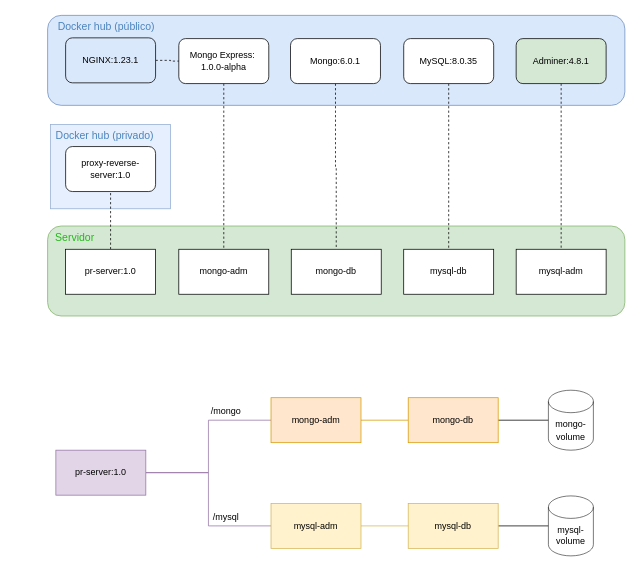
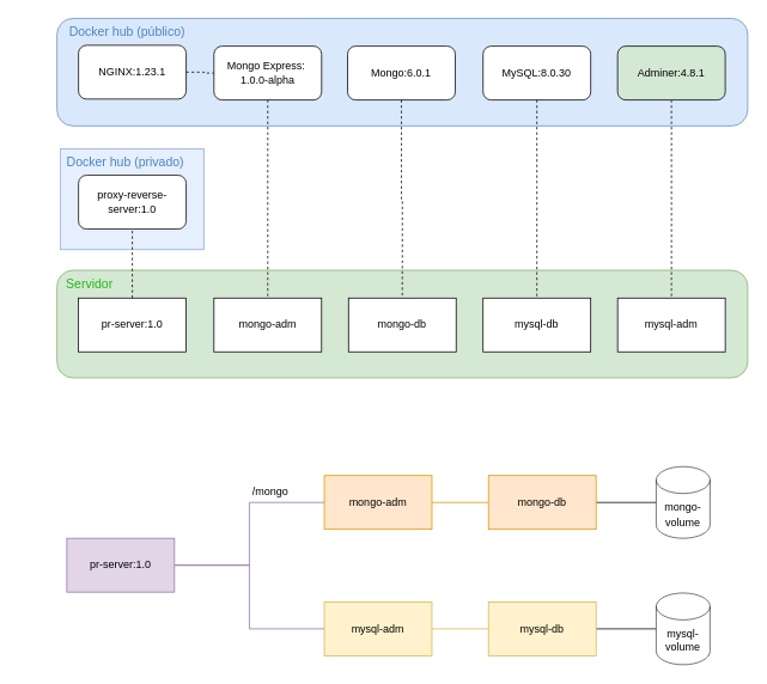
  <mxCell id="0" />
  <mxCell id="1" parent="0" />
  <mxCell id="2" value="" style="rounded=1;whiteSpace=wrap;html=1;fillColor=#dae8fc;strokeColor=#6c8ebf;" vertex="1" parent="1"><mxGeometry x="63" y="20" width="770" height="120" as="geometry" /></mxCell>
  <mxCell id="3" value="" style="rounded=1;whiteSpace=wrap;html=1;fillColor=#d5e8d4;strokeColor=#82b366;" vertex="1" parent="1"><mxGeometry x="63" y="301" width="770" height="120" as="geometry" /></mxCell>
  <mxCell id="4" value="mysql-adm" style="rounded=0;whiteSpace=wrap;html=1;" vertex="1" parent="1"><mxGeometry x="688" y="332" width="120" height="60" as="geometry" /></mxCell>
  <mxCell id="5" value="mongo-adm" style="rounded=0;whiteSpace=wrap;html=1;" vertex="1" parent="1"><mxGeometry x="238" y="332" width="120" height="60" as="geometry" /></mxCell>
  <mxCell id="6" value="mysql-db" style="rounded=0;whiteSpace=wrap;html=1;" vertex="1" parent="1"><mxGeometry x="538" y="332" width="120" height="60" as="geometry" /></mxCell>
  <mxCell id="7" value="mongo-db" style="rounded=0;whiteSpace=wrap;html=1;" vertex="1" parent="1"><mxGeometry x="388" y="332" width="120" height="60" as="geometry" /></mxCell>
  <mxCell id="8" style="edgeStyle=orthogonalEdgeStyle;rounded=0;orthogonalLoop=1;jettySize=auto;html=1;dashed=1;fontSize=14;fontColor=#AD9445;endArrow=none;endFill=0;" edge="1" parent="1" source="9" target="7"><mxGeometry relative="1" as="geometry" /></mxCell>
  <mxCell id="9" value="Mongo:6.0.1" style="rounded=1;whiteSpace=wrap;html=1;" vertex="1" parent="1"><mxGeometry x="387" y="51" width="120" height="60" as="geometry" /></mxCell>
  <mxCell id="10" style="edgeStyle=orthogonalEdgeStyle;rounded=0;orthogonalLoop=1;jettySize=auto;html=1;entryX=0.5;entryY=0;entryDx=0;entryDy=0;dashed=1;fontSize=14;fontColor=#AD9445;endArrow=none;endFill=0;" edge="1" parent="1" source="11" target="5"><mxGeometry relative="1" as="geometry" /></mxCell>
  <mxCell id="11" value="Mongo Express:&amp;nbsp; 1.0.0-alpha" style="rounded=1;whiteSpace=wrap;html=1;" vertex="1" parent="1"><mxGeometry x="238" y="51" width="120" height="60" as="geometry" /></mxCell>
  <mxCell id="12" style="edgeStyle=orthogonalEdgeStyle;rounded=0;orthogonalLoop=1;jettySize=auto;html=1;dashed=1;fontSize=14;fontColor=#AD9445;endArrow=none;endFill=0;" edge="1" parent="1" source="13" target="6"><mxGeometry relative="1" as="geometry" /></mxCell>
- <mxCell id="13" value="MySQL:8.0.35" style="rounded=1;whiteSpace=wrap;html=1;" vertex="1" parent="1"><mxGeometry x="538" y="51" width="120" height="60" as="geometry" /></mxCell>
+ <mxCell id="13" value="MySQL:8.0.30" style="rounded=1;whiteSpace=wrap;html=1;" vertex="1" parent="1"><mxGeometry x="538" y="51" width="120" height="60" as="geometry" /></mxCell>
  <mxCell id="14" style="edgeStyle=orthogonalEdgeStyle;rounded=0;orthogonalLoop=1;jettySize=auto;html=1;dashed=1;fontSize=14;fontColor=#AD9445;endArrow=none;endFill=0;" edge="1" parent="1" source="15" target="4"><mxGeometry relative="1" as="geometry" /></mxCell>
  <mxCell id="15" value="Adminer:4.8.1" style="rounded=1;whiteSpace=wrap;html=1;fillColor=#d5e8d4;" vertex="1" parent="1"><mxGeometry x="688" y="51" width="120" height="60" as="geometry" /></mxCell>
  <mxCell id="16" style="edgeStyle=orthogonalEdgeStyle;rounded=0;orthogonalLoop=1;jettySize=auto;html=1;entryX=0;entryY=0.5;entryDx=0;entryDy=0;endArrow=none;endFill=0;fillColor=#e1d5e7;strokeColor=#9673a6;" edge="1" parent="1" source="18" target="20"><mxGeometry relative="1" as="geometry" /></mxCell>
  <mxCell id="17" style="edgeStyle=orthogonalEdgeStyle;rounded=0;orthogonalLoop=1;jettySize=auto;html=1;entryX=0;entryY=0.5;entryDx=0;entryDy=0;endArrow=none;endFill=0;fillColor=#e1d5e7;strokeColor=#9673a6;" edge="1" parent="1" source="18" target="26"><mxGeometry relative="1" as="geometry" /></mxCell>
  <mxCell id="18" value="pr-server:1.0" style="rounded=0;whiteSpace=wrap;html=1;fillColor=#e1d5e7;strokeColor=#9673a6;" vertex="1" parent="1"><mxGeometry x="74" y="600" width="120" height="60" as="geometry" /></mxCell>
  <mxCell id="19" style="edgeStyle=orthogonalEdgeStyle;rounded=0;orthogonalLoop=1;jettySize=auto;html=1;endArrow=none;endFill=0;fillColor=#ffe6cc;strokeColor=#d79b00;" edge="1" parent="1" source="20" target="22"><mxGeometry relative="1" as="geometry" /></mxCell>
  <mxCell id="20" value="mongo-adm" style="rounded=0;whiteSpace=wrap;html=1;fillColor=#ffe6cc;strokeColor=#d79b00;" vertex="1" parent="1"><mxGeometry x="361" y="530" width="120" height="60" as="geometry" /></mxCell>
  <mxCell id="21" style="edgeStyle=orthogonalEdgeStyle;rounded=0;orthogonalLoop=1;jettySize=auto;html=1;fontSize=12;fontColor=#000000;endArrow=none;endFill=0;" edge="1" parent="1" source="22" target="38"><mxGeometry relative="1" as="geometry" /></mxCell>
  <mxCell id="22" value="mongo-db" style="rounded=0;whiteSpace=wrap;html=1;fillColor=#ffe6cc;strokeColor=#d79b00;" vertex="1" parent="1"><mxGeometry x="544" y="530" width="120" height="60" as="geometry" /></mxCell>
  <mxCell id="23" style="edgeStyle=orthogonalEdgeStyle;rounded=0;orthogonalLoop=1;jettySize=auto;html=1;entryX=0;entryY=0.5;entryDx=0;entryDy=0;entryPerimeter=0;fontSize=12;fontColor=#000000;endArrow=none;endFill=0;" edge="1" parent="1" source="24" target="39"><mxGeometry relative="1" as="geometry" /></mxCell>
  <mxCell id="24" value="mysql-db" style="rounded=0;whiteSpace=wrap;html=1;fillColor=#fff2cc;strokeColor=#d6b656;" vertex="1" parent="1"><mxGeometry x="544" y="671" width="120" height="60" as="geometry" /></mxCell>
  <mxCell id="25" style="edgeStyle=orthogonalEdgeStyle;rounded=0;orthogonalLoop=1;jettySize=auto;html=1;endArrow=none;endFill=0;fillColor=#fff2cc;strokeColor=#d6b656;" edge="1" parent="1" source="26" target="24"><mxGeometry relative="1" as="geometry" /></mxCell>
  <mxCell id="26" value="mysql-adm" style="rounded=0;whiteSpace=wrap;html=1;fillColor=#fff2cc;strokeColor=#d6b656;" vertex="1" parent="1"><mxGeometry x="361" y="671" width="120" height="60" as="geometry" /></mxCell>
  <mxCell id="27" value="/mongo" style="text;html=1;align=center;verticalAlign=middle;whiteSpace=wrap;rounded=0;" vertex="1" parent="1"><mxGeometry x="271" y="533" width="60" height="30" as="geometry" /></mxCell>
- <mxCell id="28" value="/mysql" style="text;html=1;align=center;verticalAlign=middle;whiteSpace=wrap;rounded=0;" vertex="1" parent="1"><mxGeometry x="271" y="675" width="60" height="30" as="geometry" /></mxCell>
  <mxCell id="29" value="&lt;span style=&quot;font-weight: normal;&quot;&gt;Docker hub (público)&lt;/span&gt;" style="text;html=1;strokeColor=none;fillColor=none;align=center;verticalAlign=middle;whiteSpace=wrap;rounded=0;fontColor=#4B84BD;fontStyle=1;fontSize=14;" vertex="1" parent="1"><mxGeometry x="62" y="20" width="159" height="30" as="geometry" /></mxCell>
  <mxCell id="30" value="&lt;font style=&quot;font-weight: normal;&quot;&gt;Servidor&lt;/font&gt;" style="text;html=1;strokeColor=none;fillColor=none;align=center;verticalAlign=middle;whiteSpace=wrap;rounded=0;fontColor=#23B818;fontStyle=1;fontSize=14;" vertex="1" parent="1"><mxGeometry x="20" y="302" width="159" height="30" as="geometry" /></mxCell>
  <mxCell id="31" value="" style="rounded=0;whiteSpace=wrap;html=1;fontSize=14;fillColor=#dae8fc;opacity=70;strokeColor=#6c8ebf;" vertex="1" parent="1"><mxGeometry x="67" y="165.5" width="160" height="112.5" as="geometry" /></mxCell>
  <mxCell id="32" value="proxy-reverse-server:1.0" style="rounded=1;whiteSpace=wrap;html=1;" vertex="1" parent="1"><mxGeometry x="87" y="195" width="120" height="60" as="geometry" /></mxCell>
  <mxCell id="33" value="&lt;span style=&quot;font-weight: normal;&quot;&gt;Docker hub (privado)&lt;/span&gt;" style="text;html=1;strokeColor=none;fillColor=none;align=center;verticalAlign=middle;whiteSpace=wrap;rounded=0;fontColor=#4B84BD;fontStyle=1;fontSize=14;" vertex="1" parent="1"><mxGeometry x="60" y="165" width="159" height="30" as="geometry" /></mxCell>
  <mxCell id="34" style="edgeStyle=orthogonalEdgeStyle;rounded=0;orthogonalLoop=1;jettySize=auto;html=1;entryX=0.5;entryY=1;entryDx=0;entryDy=0;dashed=1;fontSize=14;fontColor=#AD9445;endArrow=none;endFill=0;" edge="1" parent="1" source="35" target="32"><mxGeometry relative="1" as="geometry" /></mxCell>
  <mxCell id="35" value="pr-server:1.0" style="rounded=0;whiteSpace=wrap;html=1;" vertex="1" parent="1"><mxGeometry x="87" y="332" width="120" height="60" as="geometry" /></mxCell>
  <mxCell id="36" style="edgeStyle=orthogonalEdgeStyle;rounded=0;orthogonalLoop=1;jettySize=auto;html=1;dashed=1;fontSize=14;fontColor=#AD9445;endArrow=none;endFill=0;" edge="1" parent="1" source="37" target="11"><mxGeometry relative="1" as="geometry" /></mxCell>
- <mxCell id="37" value="NGINX:1.23.1" style="rounded=1;whiteSpace=wrap;html=1;fillColor=#dae8fc;" vertex="1" parent="1"><mxGeometry x="87" y="50" width="120" height="60" as="geometry" /></mxCell>
+ <mxCell id="37" value="NGINX:1.23.1" style="rounded=1;whiteSpace=wrap;html=1;" vertex="1" parent="1"><mxGeometry x="87" y="50" width="120" height="60" as="geometry" /></mxCell>
  <mxCell id="38" value="&lt;font style=&quot;font-size: 12px;&quot; color=&quot;#000000&quot;&gt;mongo-volume&lt;/font&gt;" style="shape=cylinder3;whiteSpace=wrap;html=1;boundedLbl=1;backgroundOutline=1;size=15;fontSize=14;fontColor=#23B818;fillColor=default;opacity=70;" vertex="1" parent="1"><mxGeometry x="731" y="520" width="60" height="80" as="geometry" /></mxCell>
  <mxCell id="39" value="mysql-volume" style="shape=cylinder3;whiteSpace=wrap;html=1;boundedLbl=1;backgroundOutline=1;size=15;fontSize=12;fontColor=#000000;fillColor=default;opacity=70;" vertex="1" parent="1"><mxGeometry x="731" y="661" width="60" height="80" as="geometry" /></mxCell>
